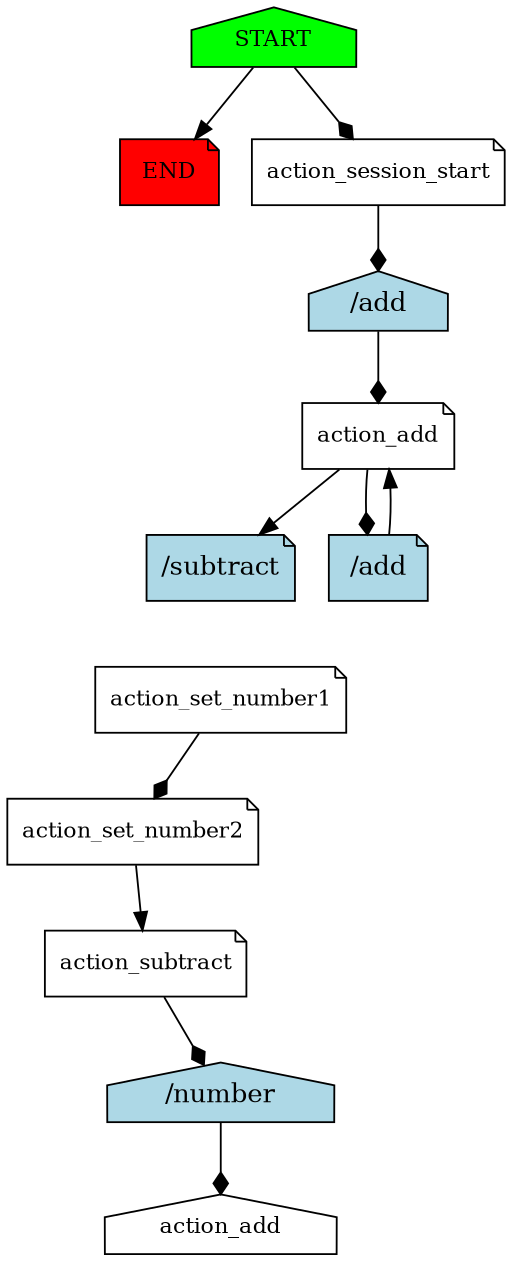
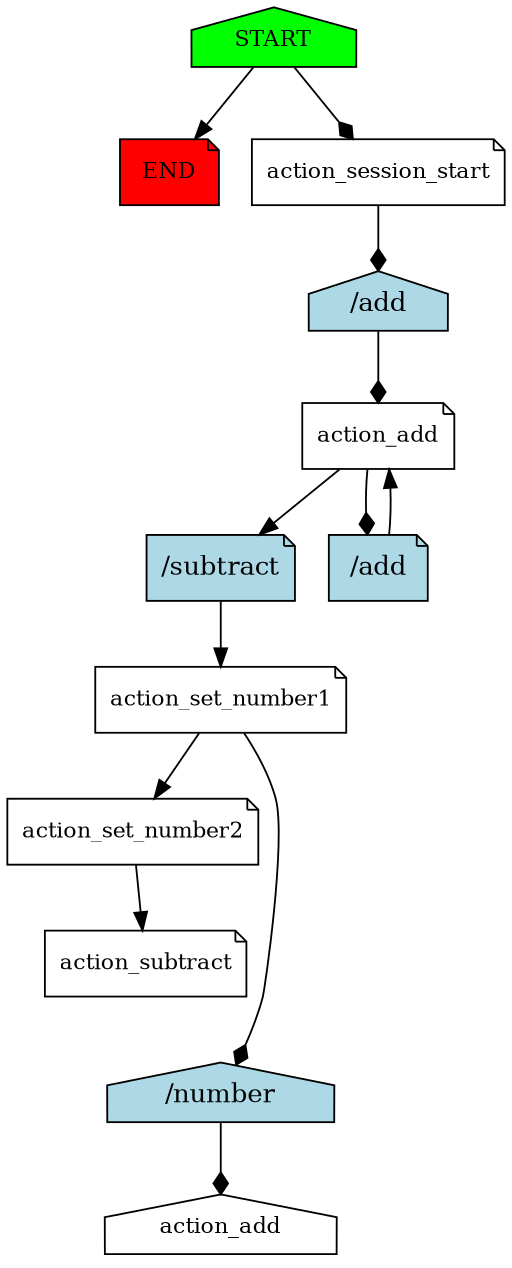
  digraph {
    node [fontsize=12 shape=note]
    edge [arrowhead=normal]
    n1 [fillcolor=green label=START shape=house style=filled]
    n2 [fillcolor=red label=END style=filled]
    n3 [label=action_session_start]
    n4 [fillcolor=lightblue label="/add" shape=house style=filled fontsize=""]
    n5 [label=action_add]
    n6 [fillcolor=lightblue label="/subtract" style=filled fontsize=""]
    n7 [fillcolor=lightblue label="/add" style=filled fontsize=""]
    n8 [label=action_set_number1]
    n9 [label=action_set_number2]
    n10 [label=action_subtract]
    n11 [fillcolor=lightblue label="/number" shape=house style=filled fontsize=""]
    n12 [label=action_add shape=house]
    n1 -> n2
    n1 -> n3 [arrowhead=diamond]
    n3 -> n4 [arrowhead=diamond]
    n4 -> n5 [arrowhead=diamond]
    n5 -> n6
    n5 -> n7 [arrowhead=diamond]
+   n6 -> n8
    n7 -> n5
-   n8 -> n9 [arrowhead=diamond]
+   n8 -> n9
    n9 -> n10
-   n10 -> n11 [arrowhead=diamond]
+   n8 -> n11 [arrowhead=diamond]
    n11 -> n12 [arrowhead=diamond]
  }
